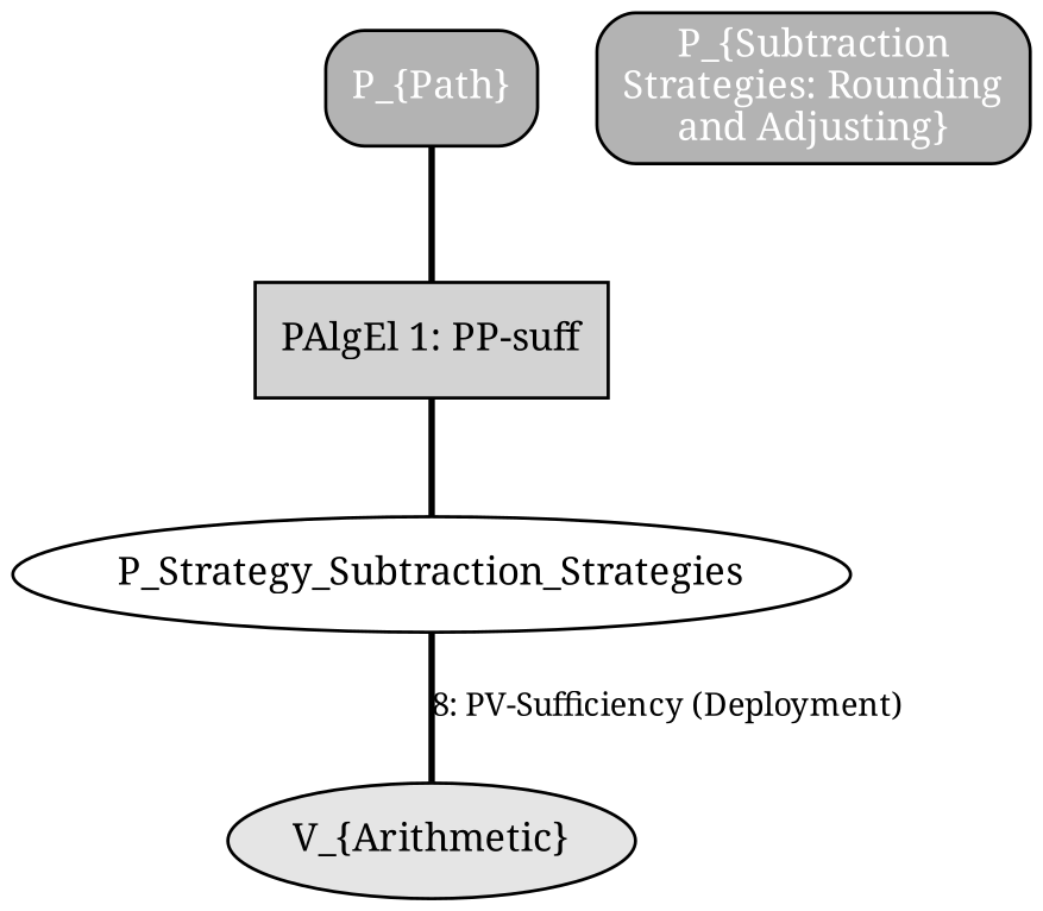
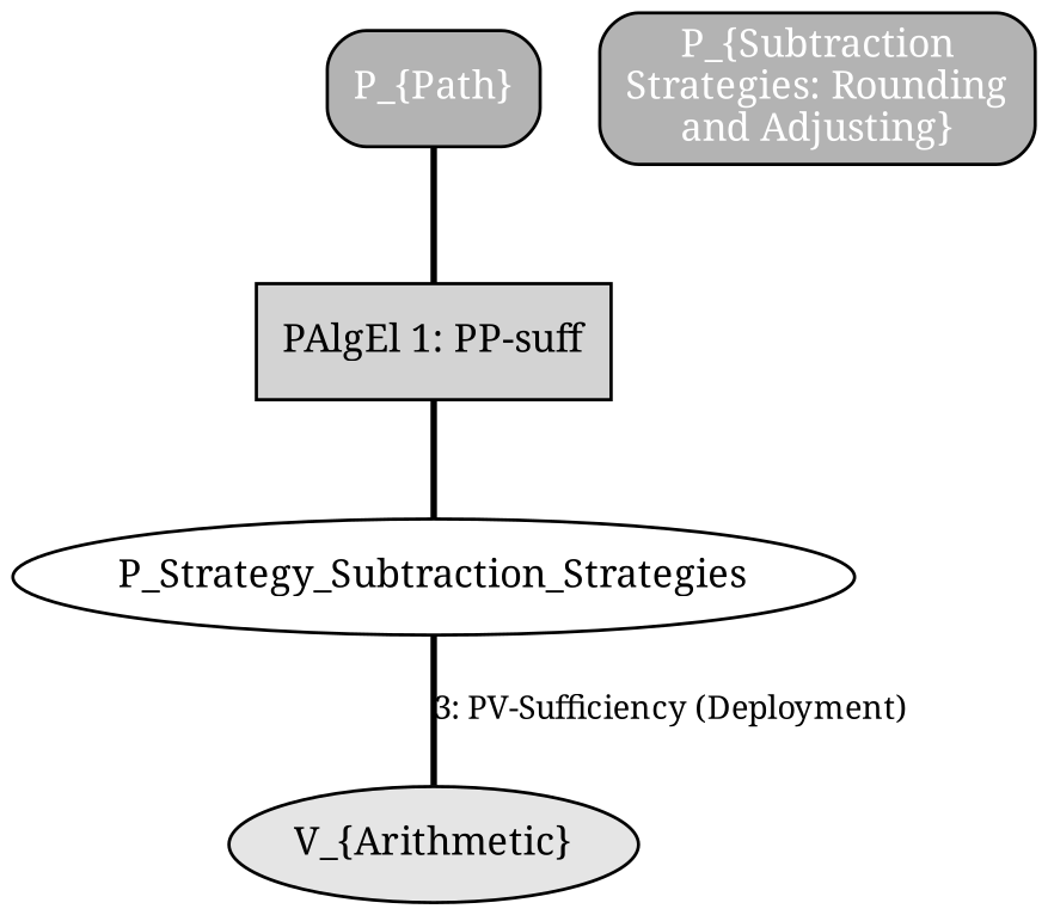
  digraph {
    rankdir=TB
    splines=ortho
    node [fillcolor=gray70 fontname=Serif fontsize=12 shape=box style="filled,rounded"]
    edge [arrowhead=stealth color=black fontname=Serif fontsize=10 penwidth=2.0 style=solid]
    n1 [fontcolor=white label="P_{Path}"]
    n2 [fillcolor=lightgray fontcolor=black label="PAlgEl 1: PP-suff" style=filled]
    P_Strategy_Subtraction_Strategies [fillcolor="" shape="" style=""]
    n4 [fontcolor=white label="P_{Subtraction\nStrategies: Rounding\nand Adjusting}"]
    n5 [fillcolor=gray90 label="V_{Arithmetic}" shape=ellipse style=filled]
    n1 -> n2 [arrowhead=none]
    n2 -> P_Strategy_Subtraction_Strategies [headport=_Rounding_and_Adjusting]
-   P_Strategy_Subtraction_Strategies -> n5 [label="8: PV-Sufficiency (Deployment)" tailport=_Rounding_and_Adjusting]
+   P_Strategy_Subtraction_Strategies -> n5 [label="3: PV-Sufficiency (Deployment)" tailport=_Rounding_and_Adjusting]
  }
